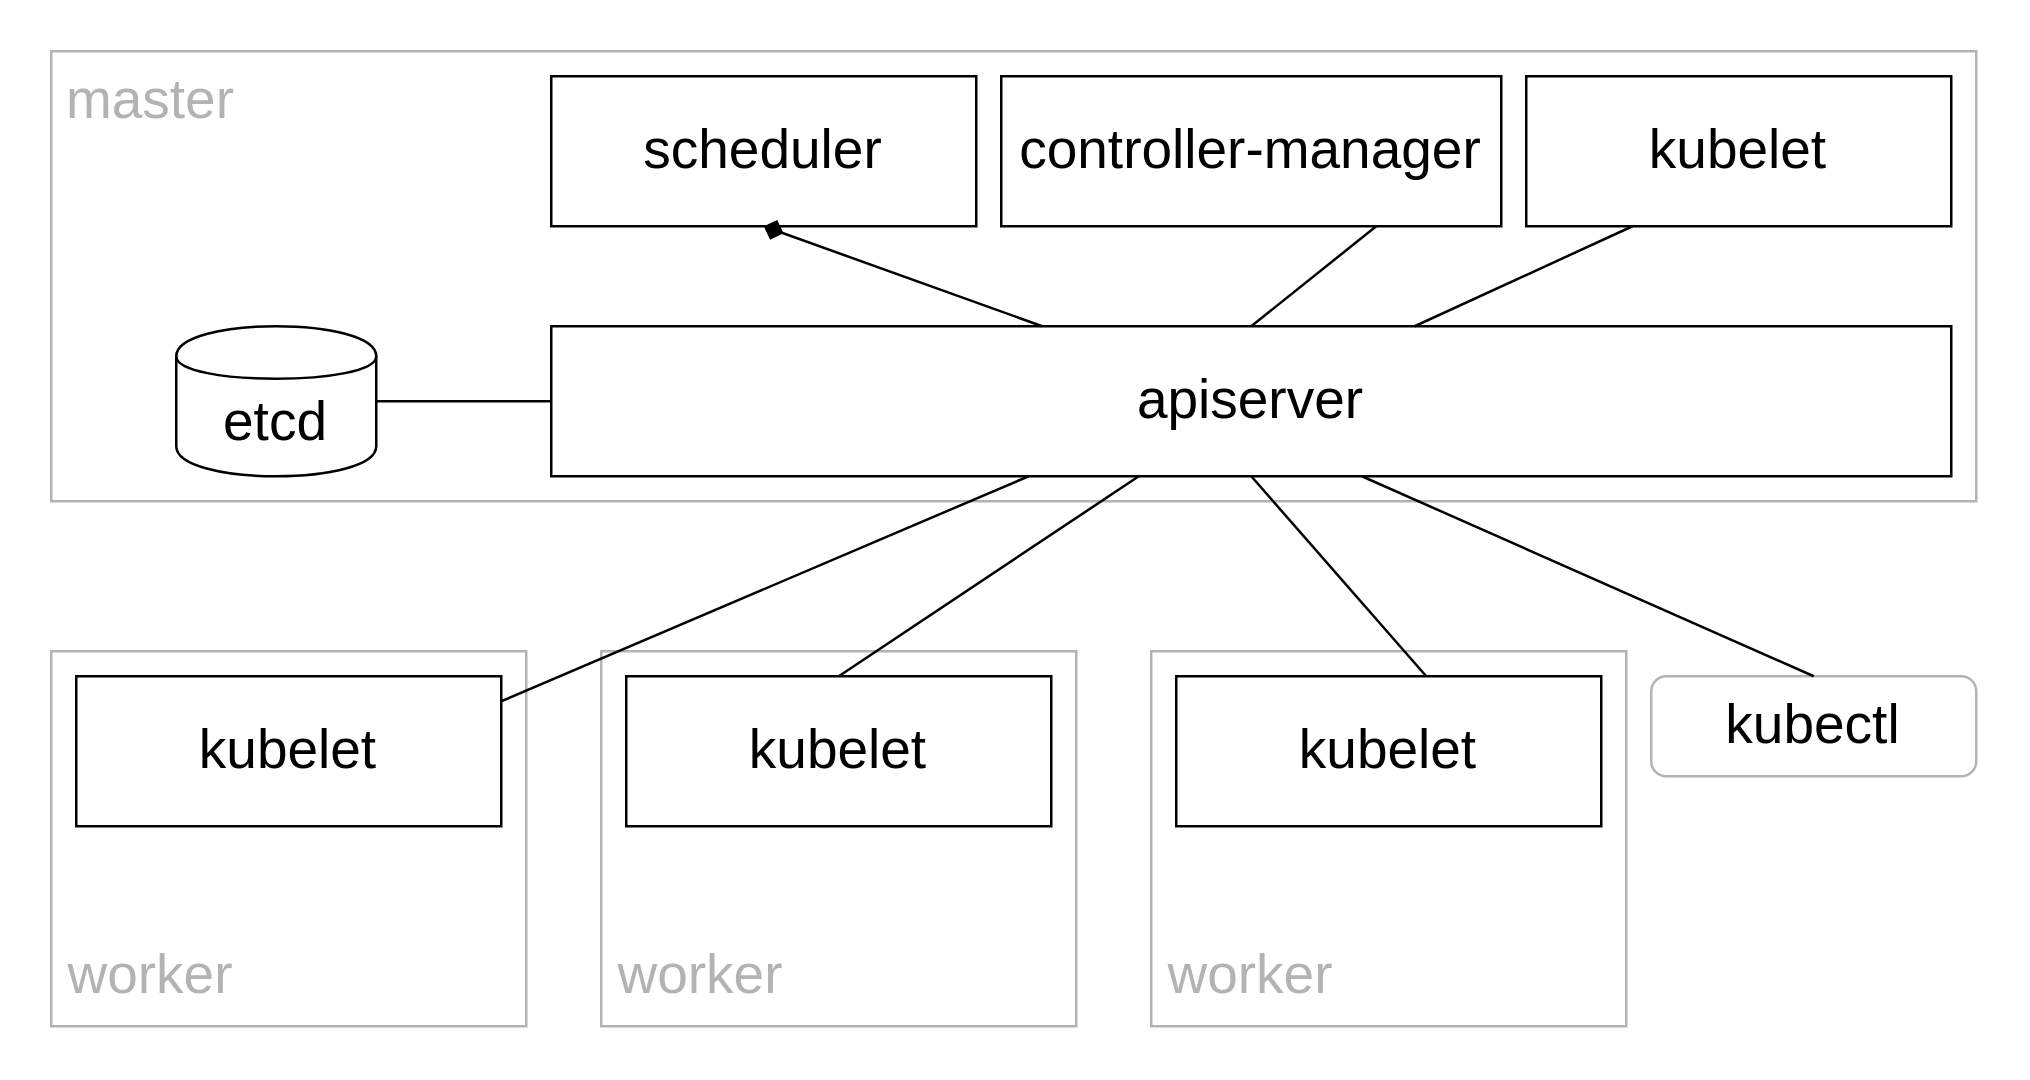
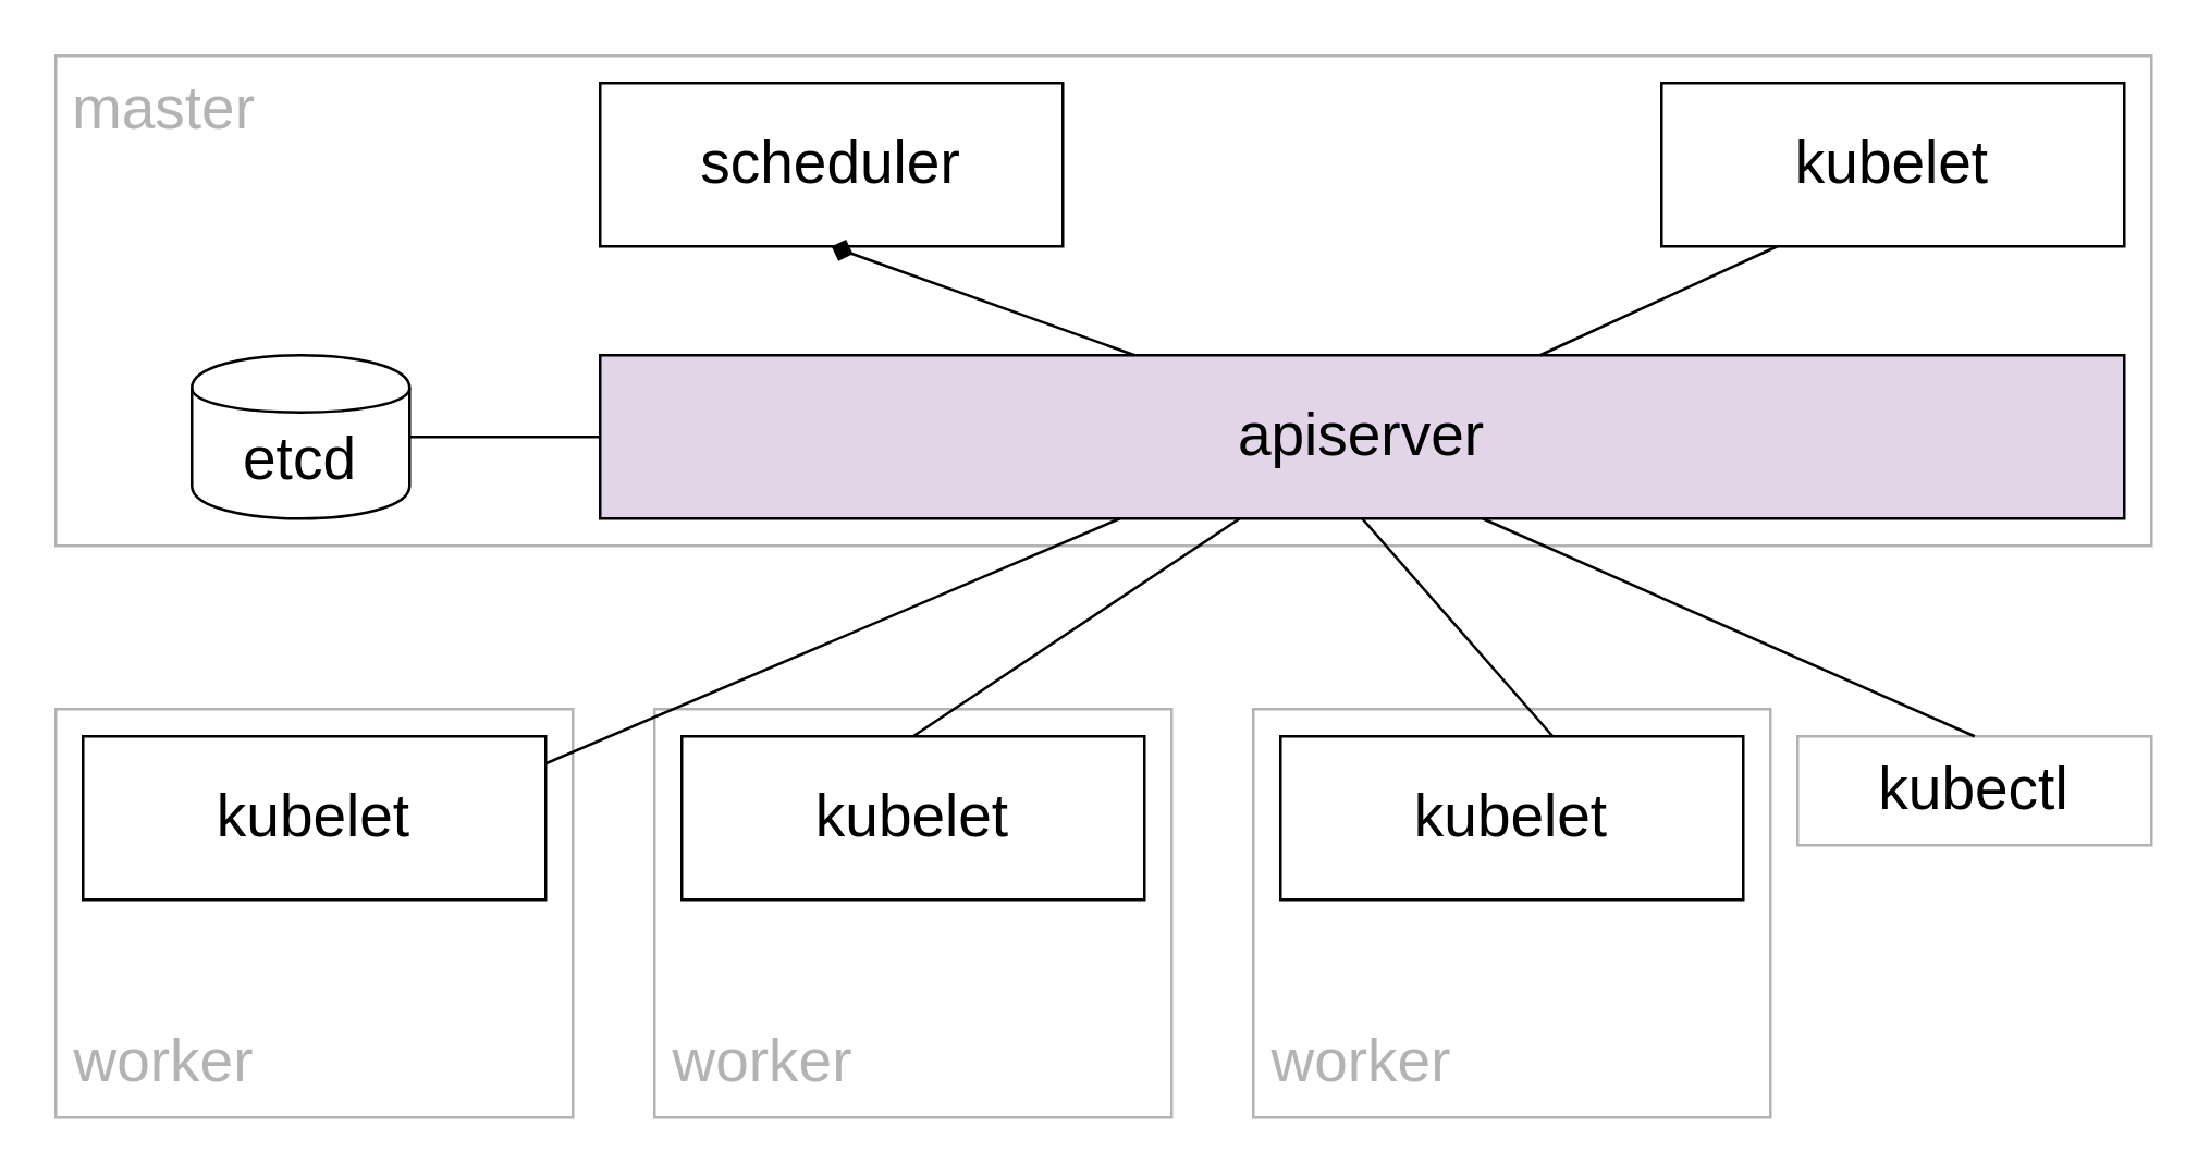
  <mxCell id="0" />
  <mxCell id="1" parent="0" />
  <mxCell id="2" value="" style="whiteSpace=wrap;html=1;fillColor=#ffffff;strokeColor=#B3B3B3;" vertex="1" parent="1"><mxGeometry x="20" y="20" width="770" height="180" as="geometry" /></mxCell>
  <mxCell id="3" value="" style="whiteSpace=wrap;html=1;fillColor=#ffffff;strokeColor=#B3B3B3;" vertex="1" parent="1"><mxGeometry x="20" y="260" width="190" height="150" as="geometry" /></mxCell>
  <mxCell id="4" value="" style="whiteSpace=wrap;html=1;fillColor=#ffffff;strokeColor=#B3B3B3;" vertex="1" parent="1"><mxGeometry x="240" y="260" width="190" height="150" as="geometry" /></mxCell>
  <mxCell id="5" value="" style="whiteSpace=wrap;html=1;fillColor=#ffffff;strokeColor=#B3B3B3;" vertex="1" parent="1"><mxGeometry x="460" y="260" width="190" height="150" as="geometry" /></mxCell>
- <mxCell id="6" value="&lt;font style=&quot;font-size: 22px&quot;&gt;apiserver&lt;/font&gt;" style="rounded=0;whiteSpace=wrap;html=1;fillColor=#ffffff;" vertex="1" parent="1"><mxGeometry x="220" y="130" width="560" height="60" as="geometry" /></mxCell>
+ <mxCell id="6" value="&lt;font style=&quot;font-size: 22px&quot;&gt;apiserver&lt;/font&gt;" style="rounded=0;whiteSpace=wrap;html=1;fillColor=#e1d5e7;" vertex="1" parent="1"><mxGeometry x="220" y="130" width="560" height="60" as="geometry" /></mxCell>
  <mxCell id="7" value="&lt;font style=&quot;font-size: 22px&quot;&gt;kubelet&lt;/font&gt;" style="rounded=0;whiteSpace=wrap;html=1;fillColor=#ffffff;" vertex="1" parent="1"><mxGeometry x="610" y="30" width="170" height="60" as="geometry" /></mxCell>
- <mxCell id="8" value="&lt;font style=&quot;font-size: 22px&quot;&gt;controller-manager&lt;/font&gt;" style="rounded=0;whiteSpace=wrap;html=1;fillColor=#ffffff;" vertex="1" parent="1"><mxGeometry x="400" y="30" width="200" height="60" as="geometry" /></mxCell>
  <mxCell id="9" value="&lt;font style=&quot;font-size: 22px&quot;&gt;scheduler&lt;/font&gt;" style="rounded=0;whiteSpace=wrap;html=1;fillColor=#ffffff;" vertex="1" parent="1"><mxGeometry x="220" y="30" width="170" height="60" as="geometry" /></mxCell>
  <mxCell id="10" value="&lt;font style=&quot;font-size: 22px&quot;&gt;etcd&lt;/font&gt;" style="shape=cylinder;whiteSpace=wrap;html=1;boundedLbl=1;backgroundOutline=1;fillColor=#ffffff;" vertex="1" parent="1"><mxGeometry x="70" y="130" width="80" height="60" as="geometry" /></mxCell>
  <mxCell id="11" value="&lt;font style=&quot;font-size: 22px&quot; color=&quot;#b3b3b3&quot;&gt;master&lt;/font&gt;" style="text;html=1;strokeColor=none;fillColor=none;align=center;verticalAlign=middle;whiteSpace=wrap;rounded=0;" vertex="1" parent="1"><mxGeometry x="40" y="30" width="40" height="20" as="geometry" /></mxCell>
  <mxCell id="12" value="&lt;font style=&quot;font-size: 22px&quot;&gt;kubelet&lt;/font&gt;" style="rounded=0;whiteSpace=wrap;html=1;fillColor=#ffffff;" vertex="1" parent="1"><mxGeometry x="30" y="270" width="170" height="60" as="geometry" /></mxCell>
  <mxCell id="13" value="&lt;font style=&quot;font-size: 22px&quot;&gt;kubelet&lt;/font&gt;" style="rounded=0;whiteSpace=wrap;html=1;fillColor=#ffffff;" vertex="1" parent="1"><mxGeometry x="250" y="270" width="170" height="60" as="geometry" /></mxCell>
  <mxCell id="14" value="&lt;font style=&quot;font-size: 22px&quot;&gt;kubelet&lt;/font&gt;" style="rounded=0;whiteSpace=wrap;html=1;fillColor=#ffffff;" vertex="1" parent="1"><mxGeometry x="470" y="270" width="170" height="60" as="geometry" /></mxCell>
- <mxCell id="15" value="&lt;font style=&quot;font-size: 22px&quot;&gt;kubectl&lt;/font&gt;" style="whiteSpace=wrap;html=1;fillColor=#ffffff;strokeColor=#B3B3B3;rounded=1;" vertex="1" parent="1"><mxGeometry x="660" y="270" width="130" height="40" as="geometry" /></mxCell>
+ <mxCell id="15" value="&lt;font style=&quot;font-size: 22px&quot;&gt;kubectl&lt;/font&gt;" style="rounded=0;whiteSpace=wrap;html=1;fillColor=#ffffff;strokeColor=#B3B3B3;" vertex="1" parent="1"><mxGeometry x="660" y="270" width="130" height="40" as="geometry" /></mxCell>
  <mxCell id="16" value="&lt;font style=&quot;font-size: 22px&quot; color=&quot;#b3b3b3&quot;&gt;worker&lt;/font&gt;" style="text;html=1;strokeColor=none;fillColor=none;align=center;verticalAlign=middle;whiteSpace=wrap;rounded=0;" vertex="1" parent="1"><mxGeometry x="40" y="380" width="40" height="20" as="geometry" /></mxCell>
  <mxCell id="17" value="&lt;font style=&quot;font-size: 22px&quot; color=&quot;#b3b3b3&quot;&gt;worker&lt;/font&gt;" style="text;html=1;strokeColor=none;fillColor=none;align=center;verticalAlign=middle;whiteSpace=wrap;rounded=0;" vertex="1" parent="1"><mxGeometry x="260" y="380" width="40" height="20" as="geometry" /></mxCell>
  <mxCell id="18" value="&lt;font style=&quot;font-size: 22px&quot; color=&quot;#b3b3b3&quot;&gt;worker&lt;/font&gt;" style="text;html=1;strokeColor=none;fillColor=none;align=center;verticalAlign=middle;whiteSpace=wrap;rounded=0;" vertex="1" parent="1"><mxGeometry x="480" y="380" width="40" height="20" as="geometry" /></mxCell>
  <mxCell id="19" value="" style="endArrow=none;html=1;exitX=1;exitY=0.5;exitDx=0;exitDy=0;entryX=0;entryY=0.5;entryDx=0;entryDy=0;strokeWidth=1;" edge="1" parent="1" source="10" target="6"><mxGeometry width="50" height="50" relative="1" as="geometry"><mxPoint x="170" y="190" as="sourcePoint" /><mxPoint x="220" y="140" as="targetPoint" /></mxGeometry></mxCell>
  <mxCell id="20" value="" style="endArrow=none;html=1;strokeWidth=1;entryX=0.341;entryY=1;entryDx=0;entryDy=0;entryPerimeter=0;" edge="1" parent="1" target="6"><mxGeometry width="50" height="50" relative="1" as="geometry"><mxPoint x="200" y="280" as="sourcePoint" /><mxPoint x="250" y="230" as="targetPoint" /></mxGeometry></mxCell>
  <mxCell id="21" value="" style="endArrow=none;html=1;strokeWidth=1;exitX=0.5;exitY=0;exitDx=0;exitDy=0;" edge="1" parent="1" source="13" target="6"><mxGeometry width="50" height="50" relative="1" as="geometry"><mxPoint x="420" y="280" as="sourcePoint" /><mxPoint x="470" y="230" as="targetPoint" /></mxGeometry></mxCell>
  <mxCell id="22" value="" style="endArrow=none;html=1;strokeWidth=1;entryX=0.5;entryY=1;entryDx=0;entryDy=0;" edge="1" parent="1" target="6"><mxGeometry width="50" height="50" relative="1" as="geometry"><mxPoint x="570" y="270" as="sourcePoint" /><mxPoint x="620" y="220" as="targetPoint" /></mxGeometry></mxCell>
  <mxCell id="23" value="" style="endArrow=none;html=1;strokeWidth=1;exitX=0.5;exitY=0;exitDx=0;exitDy=0;entryX=0.579;entryY=1;entryDx=0;entryDy=0;entryPerimeter=0;" edge="1" parent="1" source="15" target="6"><mxGeometry width="50" height="50" relative="1" as="geometry"><mxPoint x="710" y="260" as="sourcePoint" /><mxPoint x="760" y="210" as="targetPoint" /></mxGeometry></mxCell>
  <mxCell id="24" value="" style="endArrow=diamond;html=1;strokeWidth=1;entryX=0.5;entryY=1;entryDx=0;entryDy=0;" edge="1" parent="1" source="6" target="9"><mxGeometry width="50" height="50" relative="1" as="geometry"><mxPoint x="300" y="130" as="sourcePoint" /><mxPoint x="350" y="80" as="targetPoint" /></mxGeometry></mxCell>
- <mxCell id="25" value="" style="endArrow=none;html=1;strokeWidth=1;exitX=0.5;exitY=0;exitDx=0;exitDy=0;entryX=0.75;entryY=1;entryDx=0;entryDy=0;" edge="1" parent="1" source="6" target="8"><mxGeometry width="50" height="50" relative="1" as="geometry"><mxPoint x="450" y="140" as="sourcePoint" /><mxPoint x="500" y="90" as="targetPoint" /></mxGeometry></mxCell>
  <mxCell id="26" value="" style="endArrow=none;html=1;strokeWidth=1;entryX=0.25;entryY=1;entryDx=0;entryDy=0;" edge="1" parent="1" source="6" target="7"><mxGeometry width="50" height="50" relative="1" as="geometry"><mxPoint x="650" y="140" as="sourcePoint" /><mxPoint x="700" y="90" as="targetPoint" /></mxGeometry></mxCell>
